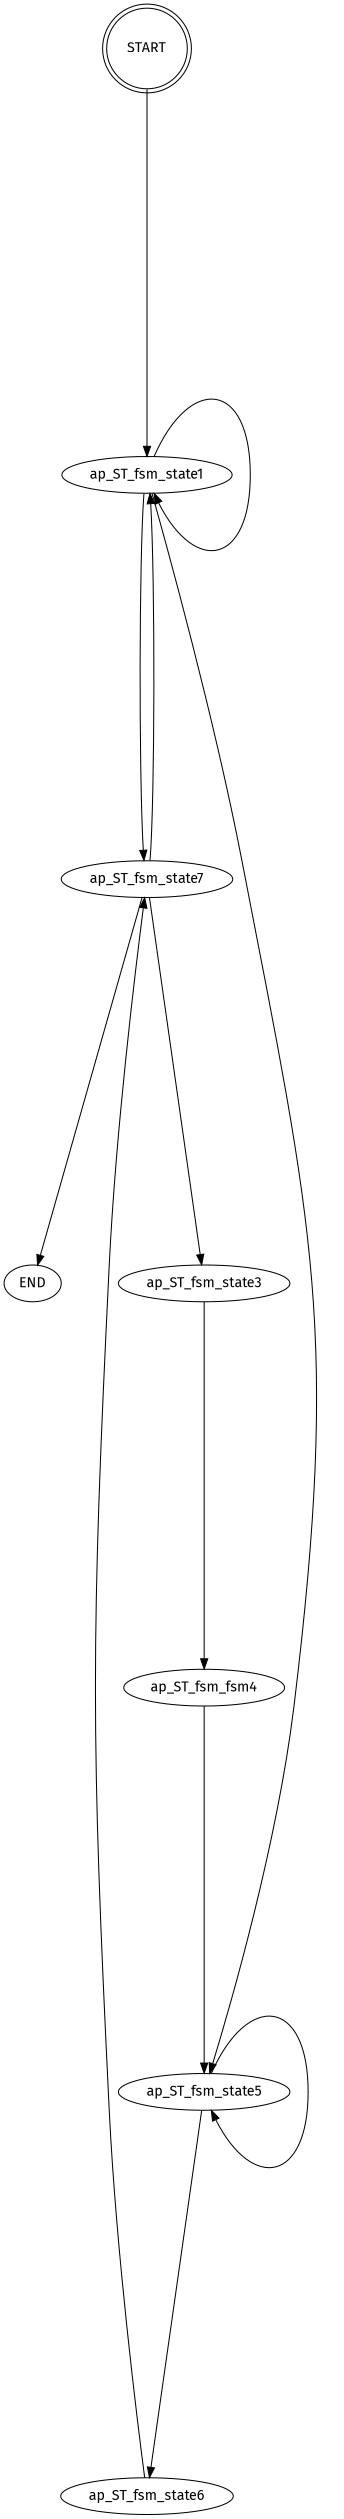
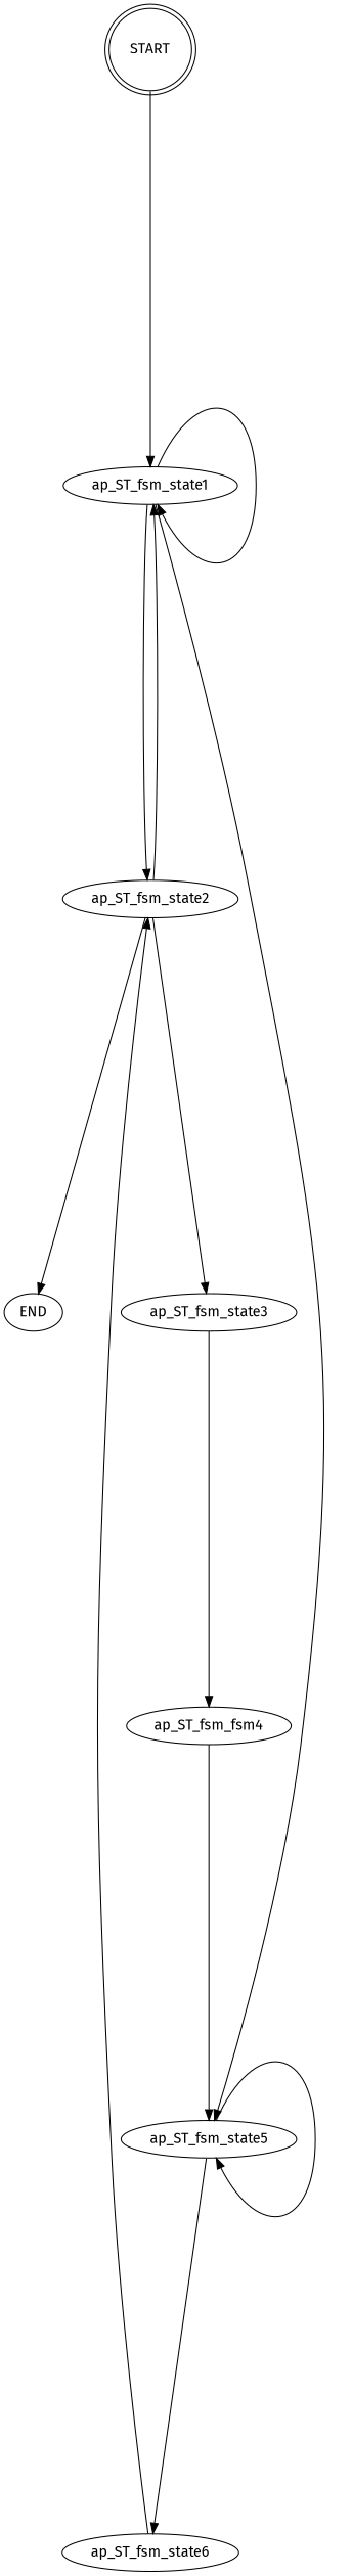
  digraph {
    fontname="Fira Sans"
    ranksep=5.0
    node [fontname="Fira Sans"]
    edge [color=black fontname="Fira Sans"]
    START [shape=doublecircle]
    ap_ST_fsm_state1
-   ap_ST_fsm_state2 [label=ap_ST_fsm_state7]
+   ap_ST_fsm_state2
    ap_ST_fsm_state5
    ap_ST_fsm_state3
    END
    n7 [label=ap_ST_fsm_fsm4]
    ap_ST_fsm_state6
    START -> ap_ST_fsm_state1
    ap_ST_fsm_state1 -> ap_ST_fsm_state1
    ap_ST_fsm_state1 -> ap_ST_fsm_state2
    ap_ST_fsm_state1 -> ap_ST_fsm_state5
    ap_ST_fsm_state2 -> ap_ST_fsm_state1
    ap_ST_fsm_state2 -> ap_ST_fsm_state3
    ap_ST_fsm_state2 -> END
    ap_ST_fsm_state5 -> ap_ST_fsm_state5
    ap_ST_fsm_state5 -> ap_ST_fsm_state6
    ap_ST_fsm_state3 -> n7
    n7 -> ap_ST_fsm_state5
    ap_ST_fsm_state6 -> ap_ST_fsm_state2
  }
